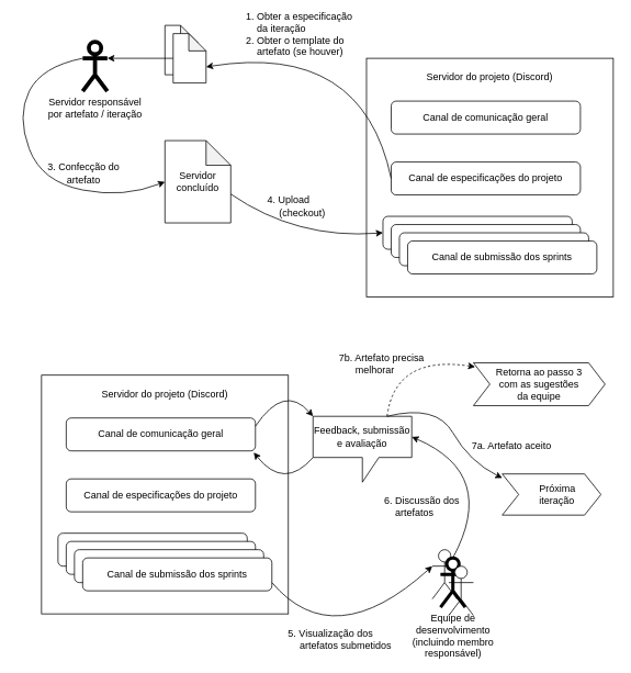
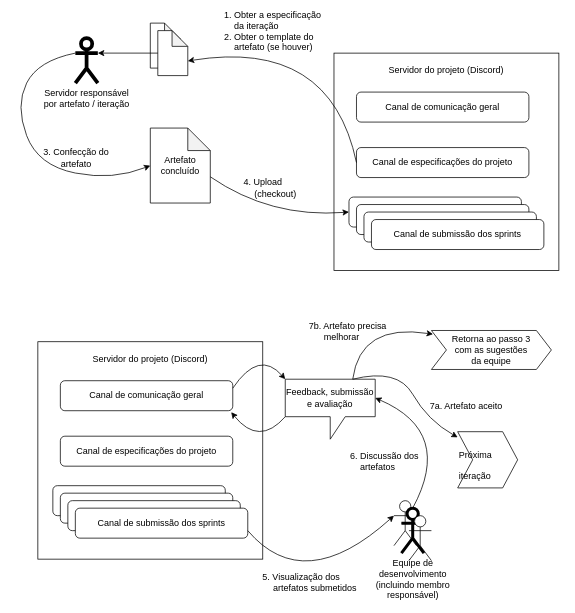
  <mxCell id="0" />
  <mxCell id="1" parent="0" />
  <mxCell id="2" value="" style="group" vertex="1" connectable="0" parent="1"><mxGeometry x="200" y="20" width="50" height="70" as="geometry" /></mxCell>
  <mxCell id="3" value="" style="shape=note;whiteSpace=wrap;html=1;backgroundOutline=1;darkOpacity=0.05;labelBackgroundColor=none;strokeColor=#000000;size=21;" vertex="1" parent="2"><mxGeometry width="40" height="60" as="geometry" /></mxCell>
  <mxCell id="4" value="" style="shape=note;whiteSpace=wrap;html=1;backgroundOutline=1;darkOpacity=0.05;labelBackgroundColor=none;strokeColor=#000000;size=21;" vertex="1" parent="2"><mxGeometry x="10" y="10" width="40" height="60" as="geometry" /></mxCell>
  <mxCell id="5" value="&lt;div&gt;Servidor responsável&lt;br&gt;&lt;/div&gt;&lt;div&gt;por artefato / iteração&lt;br&gt;&lt;/div&gt;&lt;div&gt;&lt;br&gt;&lt;/div&gt;" style="shape=umlActor;verticalLabelPosition=bottom;labelBackgroundColor=#ffffff;verticalAlign=top;html=1;outlineConnect=0;strokeWidth=5;" vertex="1" parent="1"><mxGeometry x="100" y="40" width="30" height="60" as="geometry" /></mxCell>
  <mxCell id="6" value="" style="group" vertex="1" connectable="0" parent="1"><mxGeometry x="445" y="60" width="300" height="290" as="geometry" /></mxCell>
  <mxCell id="7" value="&lt;div&gt;Servidor do projeto (Discord)&lt;/div&gt;&lt;div&gt;&lt;br&gt;&lt;/div&gt;&lt;div&gt;&lt;br&gt;&lt;/div&gt;&lt;div&gt;&lt;br&gt;&lt;/div&gt;&lt;div&gt;&lt;br&gt;&lt;/div&gt;&lt;div&gt;&lt;br&gt;&lt;/div&gt;&lt;div&gt;&lt;br&gt;&lt;/div&gt;&lt;div&gt;&lt;br&gt;&lt;/div&gt;&lt;div&gt;&lt;br&gt;&lt;/div&gt;&lt;div&gt;&lt;br&gt;&lt;/div&gt;&lt;div&gt;&lt;br&gt;&lt;/div&gt;&lt;div&gt;&lt;br&gt;&lt;/div&gt;&lt;div&gt;&lt;br&gt;&lt;/div&gt;&lt;div&gt;&lt;br&gt;&lt;/div&gt;&lt;div&gt;&lt;br&gt;&lt;/div&gt;&lt;div&gt;&lt;br&gt;&lt;/div&gt;&lt;div&gt;&lt;br&gt;&lt;/div&gt;&lt;div&gt;&lt;br&gt;&lt;/div&gt;" style="rounded=0;whiteSpace=wrap;html=1;" vertex="1" parent="6"><mxGeometry width="300" height="290" as="geometry" /></mxCell>
  <mxCell id="8" value="Canal de comunicação geral" style="rounded=1;whiteSpace=wrap;html=1;" vertex="1" parent="6"><mxGeometry x="30" y="52" width="230" height="40" as="geometry" /></mxCell>
  <mxCell id="9" value="&lt;div&gt;Canal de especificações do projeto&lt;/div&gt;" style="rounded=1;whiteSpace=wrap;html=1;" vertex="1" parent="6"><mxGeometry x="30" y="126" width="230" height="40" as="geometry" /></mxCell>
  <mxCell id="10" value="" style="group" vertex="1" connectable="0" parent="6"><mxGeometry x="20" y="192" width="260" height="70" as="geometry" /></mxCell>
  <mxCell id="11" value="&lt;div&gt;Canal de submissão dos sprints&lt;/div&gt;" style="rounded=1;whiteSpace=wrap;html=1;" vertex="1" parent="10"><mxGeometry width="230" height="40" as="geometry" /></mxCell>
  <mxCell id="12" value="&lt;div&gt;Canal de submissão dos sprints&lt;/div&gt;" style="rounded=1;whiteSpace=wrap;html=1;" vertex="1" parent="10"><mxGeometry x="10" y="10" width="230" height="40" as="geometry" /></mxCell>
  <mxCell id="13" value="&lt;div&gt;Canal de submissão dos sprints&lt;/div&gt;" style="rounded=1;whiteSpace=wrap;html=1;" vertex="1" parent="10"><mxGeometry x="20" y="20" width="230" height="40" as="geometry" /></mxCell>
  <mxCell id="14" value="&lt;div&gt;Canal de submissão dos sprints&lt;/div&gt;" style="rounded=1;whiteSpace=wrap;html=1;" vertex="1" parent="10"><mxGeometry x="30" y="30" width="230" height="40" as="geometry" /></mxCell>
  <mxCell id="15" value="" style="edgeStyle=none;rounded=0;orthogonalLoop=1;jettySize=auto;html=1;entryX=1;entryY=0.333;entryDx=0;entryDy=0;entryPerimeter=0;" edge="1" parent="1" source="4" target="5"><mxGeometry relative="1" as="geometry"><mxPoint x="130" y="63" as="targetPoint" /></mxGeometry></mxCell>
- <mxCell id="16" value="&lt;div&gt;Servidor&lt;/div&gt;&lt;div&gt;concluído&lt;br&gt;&lt;/div&gt;" style="shape=note;whiteSpace=wrap;html=1;backgroundOutline=1;darkOpacity=0.05;labelBackgroundColor=none;strokeColor=#000000;" vertex="1" parent="1"><mxGeometry x="200" y="160" width="80" height="100" as="geometry" /></mxCell>
+ <mxCell id="16" value="&lt;div&gt;Artefato&lt;/div&gt;&lt;div&gt;concluído&lt;br&gt;&lt;/div&gt;" style="shape=note;whiteSpace=wrap;html=1;backgroundOutline=1;darkOpacity=0.05;labelBackgroundColor=none;strokeColor=#000000;" vertex="1" parent="1"><mxGeometry x="200" y="160" width="80" height="100" as="geometry" /></mxCell>
  <mxCell id="17" value="" style="curved=1;endArrow=classic;html=1;entryX=0;entryY=0.5;entryDx=0;entryDy=0;entryPerimeter=0;exitX=0;exitY=0.333;exitDx=0;exitDy=0;exitPerimeter=0;" edge="1" parent="1" source="5" target="16"><mxGeometry width="50" height="50" relative="1" as="geometry"><mxPoint x="120" y="150" as="sourcePoint" /><mxPoint x="140" y="160" as="targetPoint" /><Array as="points"><mxPoint x="50" y="70" /><mxPoint x="20" y="130" /><mxPoint x="50" y="210" /><mxPoint x="150" y="230" /></Array></mxGeometry></mxCell>
  <mxCell id="18" value="&lt;div&gt;3. Confecção do&lt;/div&gt;&lt;div&gt;artefato&lt;br&gt;&lt;/div&gt;" style="text;html=1;resizable=0;points=[];align=center;verticalAlign=middle;labelBackgroundColor=none;" vertex="1" connectable="0" parent="17"><mxGeometry x="-0.433" y="15" relative="1" as="geometry"><mxPoint x="59.5" y="77.5" as="offset" /></mxGeometry></mxCell>
  <mxCell id="19" value="" style="curved=1;endArrow=classic;html=1;exitX=0;exitY=0.5;exitDx=0;exitDy=0;entryX=0;entryY=0;entryDx=40;entryDy=40.5;entryPerimeter=0;" edge="1" parent="1" source="9" target="4"><mxGeometry width="50" height="50" relative="1" as="geometry"><mxPoint x="140" y="650" as="sourcePoint" /><mxPoint x="330" y="70" as="targetPoint" /><Array as="points"><mxPoint x="440" y="40" /></Array></mxGeometry></mxCell>
  <mxCell id="20" value="&lt;ol&gt;&lt;li&gt;Obter a especificação&lt;br&gt;da iteração&lt;/li&gt;&lt;li&gt;Obter o template do&lt;br&gt;artefato (se houver)&lt;/li&gt;&lt;/ol&gt;" style="text;html=1;resizable=0;points=[];align=left;verticalAlign=middle;labelBackgroundColor=none;" vertex="1" connectable="0" parent="19"><mxGeometry x="0.042" y="4" relative="1" as="geometry"><mxPoint x="-151.5" y="-17" as="offset" /></mxGeometry></mxCell>
  <mxCell id="21" value="" style="curved=1;endArrow=classic;html=1;entryX=0;entryY=0.5;entryDx=0;entryDy=0;exitX=0;exitY=0;exitDx=80;exitDy=65;exitPerimeter=0;" edge="1" parent="1" source="16" target="11"><mxGeometry width="50" height="50" relative="1" as="geometry"><mxPoint x="410" y="260" as="sourcePoint" /><mxPoint x="460" y="210" as="targetPoint" /><Array as="points"><mxPoint x="360" y="280" /></Array></mxGeometry></mxCell>
  <mxCell id="22" value="&lt;div&gt;4. Upload&lt;/div&gt;&lt;div&gt;&amp;nbsp;&amp;nbsp;&amp;nbsp;&amp;nbsp;&amp;nbsp;&amp;nbsp;&amp;nbsp;&amp;nbsp;&amp;nbsp; (checkout)&lt;/div&gt;" style="text;html=1;resizable=0;points=[];align=center;verticalAlign=middle;labelBackgroundColor=none;fontColor=#000000;" vertex="1" connectable="0" parent="21"><mxGeometry x="-0.096" y="14" relative="1" as="geometry"><mxPoint x="-13.5" y="-25.5" as="offset" /></mxGeometry></mxCell>
  <mxCell id="23" value="" style="group" vertex="1" connectable="0" parent="1"><mxGeometry x="50" y="445" width="300" height="290" as="geometry" /></mxCell>
  <mxCell id="24" value="&lt;div&gt;Servidor do projeto (Discord)&lt;/div&gt;&lt;div&gt;&lt;br&gt;&lt;/div&gt;&lt;div&gt;&lt;br&gt;&lt;/div&gt;&lt;div&gt;&lt;br&gt;&lt;/div&gt;&lt;div&gt;&lt;br&gt;&lt;/div&gt;&lt;div&gt;&lt;br&gt;&lt;/div&gt;&lt;div&gt;&lt;br&gt;&lt;/div&gt;&lt;div&gt;&lt;br&gt;&lt;/div&gt;&lt;div&gt;&lt;br&gt;&lt;/div&gt;&lt;div&gt;&lt;br&gt;&lt;/div&gt;&lt;div&gt;&lt;br&gt;&lt;/div&gt;&lt;div&gt;&lt;br&gt;&lt;/div&gt;&lt;div&gt;&lt;br&gt;&lt;/div&gt;&lt;div&gt;&lt;br&gt;&lt;/div&gt;&lt;div&gt;&lt;br&gt;&lt;/div&gt;&lt;div&gt;&lt;br&gt;&lt;/div&gt;&lt;div&gt;&lt;br&gt;&lt;/div&gt;&lt;div&gt;&lt;br&gt;&lt;/div&gt;" style="rounded=0;whiteSpace=wrap;html=1;" vertex="1" parent="23"><mxGeometry width="300" height="290" as="geometry" /></mxCell>
  <mxCell id="25" value="Canal de comunicação geral" style="rounded=1;whiteSpace=wrap;html=1;" vertex="1" parent="23"><mxGeometry x="30" y="52" width="230" height="40" as="geometry" /></mxCell>
  <mxCell id="26" value="&lt;div&gt;Canal de especificações do projeto&lt;/div&gt;" style="rounded=1;whiteSpace=wrap;html=1;" vertex="1" parent="23"><mxGeometry x="30" y="126" width="230" height="40" as="geometry" /></mxCell>
  <mxCell id="27" value="" style="group" vertex="1" connectable="0" parent="23"><mxGeometry x="20" y="192" width="260" height="70" as="geometry" /></mxCell>
  <mxCell id="28" value="&lt;div&gt;Canal de submissão dos sprints&lt;/div&gt;" style="rounded=1;whiteSpace=wrap;html=1;" vertex="1" parent="27"><mxGeometry width="230" height="40" as="geometry" /></mxCell>
  <mxCell id="29" value="&lt;div&gt;Canal de submissão dos sprints&lt;/div&gt;" style="rounded=1;whiteSpace=wrap;html=1;" vertex="1" parent="27"><mxGeometry x="10" y="10" width="230" height="40" as="geometry" /></mxCell>
  <mxCell id="30" value="&lt;div&gt;Canal de submissão dos sprints&lt;/div&gt;" style="rounded=1;whiteSpace=wrap;html=1;" vertex="1" parent="27"><mxGeometry x="20" y="20" width="230" height="40" as="geometry" /></mxCell>
  <mxCell id="31" value="&lt;div&gt;Canal de submissão dos sprints&lt;/div&gt;" style="rounded=1;whiteSpace=wrap;html=1;" vertex="1" parent="27"><mxGeometry x="30" y="30" width="230" height="40" as="geometry" /></mxCell>
  <mxCell id="32" value="" style="curved=1;endArrow=classic;html=1;fontColor=#000000;exitX=1;exitY=0.75;exitDx=0;exitDy=0;entryX=0;entryY=0.333;entryDx=0;entryDy=0;entryPerimeter=0;" edge="1" parent="1" source="31" target="44"><mxGeometry width="50" height="50" relative="1" as="geometry"><mxPoint x="375" y="695" as="sourcePoint" /><mxPoint x="425" y="645" as="targetPoint" /><Array as="points"><mxPoint x="405" y="785" /></Array></mxGeometry></mxCell>
  <mxCell id="33" value="5. Visualização dos&lt;br&gt;&amp;nbsp;&amp;nbsp;&amp;nbsp;&amp;nbsp;&amp;nbsp;&amp;nbsp;&amp;nbsp;&amp;nbsp;&amp;nbsp;&amp;nbsp; artefatos submetidos" style="text;html=1;resizable=0;points=[];align=center;verticalAlign=middle;labelBackgroundColor=none;fontColor=#000000;labelBorderColor=none;" vertex="1" connectable="0" parent="32"><mxGeometry x="-0.29" y="33" relative="1" as="geometry"><mxPoint x="-18.5" y="15" as="offset" /></mxGeometry></mxCell>
  <mxCell id="34" value="&lt;div align=&quot;center&quot;&gt;Feedback, submissão e avaliação&lt;br&gt;&lt;/div&gt;" style="shape=callout;whiteSpace=wrap;html=1;perimeter=calloutPerimeter;labelBackgroundColor=none;strokeColor=#000000;fontColor=#000000;align=center;" vertex="1" parent="1"><mxGeometry x="380" y="495" width="120" height="80" as="geometry" /></mxCell>
  <mxCell id="35" value="" style="curved=1;endArrow=classic;html=1;fontColor=#000000;entryX=0;entryY=0;entryDx=0;entryDy=0;entryPerimeter=0;exitX=1;exitY=0.25;exitDx=0;exitDy=0;" edge="1" parent="1" source="25" target="34"><mxGeometry width="50" height="50" relative="1" as="geometry"><mxPoint x="425" y="445" as="sourcePoint" /><mxPoint x="600" y="453.5" as="targetPoint" /><Array as="points"><mxPoint x="345" y="455" /></Array></mxGeometry></mxCell>
  <mxCell id="36" value="" style="curved=1;endArrow=classic;html=1;fontColor=#000000;exitX=0.5;exitY=0;exitDx=0;exitDy=0;exitPerimeter=0;entryX=0;entryY=0;entryDx=120;entryDy=25;entryPerimeter=0;strokeWidth=1;" edge="1" parent="1" source="46" target="34"><mxGeometry width="50" height="50" relative="1" as="geometry"><mxPoint x="630" y="453.5" as="sourcePoint" /><mxPoint x="735" y="525" as="targetPoint" /><Array as="points"><mxPoint x="605" y="565" /></Array></mxGeometry></mxCell>
  <mxCell id="37" value="&lt;div align=&quot;left&quot;&gt;6. Discussão dos&lt;/div&gt;&lt;div align=&quot;left&quot;&gt;&amp;nbsp;&amp;nbsp;&amp;nbsp; artefatos&lt;/div&gt;" style="text;html=1;resizable=0;points=[];align=left;verticalAlign=middle;labelBackgroundColor=none;fontColor=#000000;" vertex="1" connectable="0" parent="36"><mxGeometry x="0.581" y="7" relative="1" as="geometry"><mxPoint x="-76.5" y="59.5" as="offset" /></mxGeometry></mxCell>
  <mxCell id="38" value="" style="curved=1;endArrow=classic;html=1;strokeWidth=1;fontColor=#000000;exitX=0;exitY=0;exitDx=0;exitDy=50;exitPerimeter=0;entryX=0.991;entryY=1.05;entryDx=0;entryDy=0;entryPerimeter=0;" edge="1" parent="1" source="34" target="25"><mxGeometry width="50" height="50" relative="1" as="geometry"><mxPoint x="410" y="575" as="sourcePoint" /><mxPoint x="460" y="525" as="targetPoint" /><Array as="points"><mxPoint x="345" y="585" /></Array></mxGeometry></mxCell>
- <mxCell id="39" value="&lt;div&gt;&amp;nbsp;&amp;nbsp;&amp;nbsp;&amp;nbsp;&amp;nbsp;&amp;nbsp;&amp;nbsp;&amp;nbsp;&amp;nbsp;&amp;nbsp;&amp;nbsp;&amp;nbsp; Próxima&lt;/div&gt;&lt;div&gt;&amp;nbsp;&amp;nbsp;&amp;nbsp;&amp;nbsp;&amp;nbsp;&amp;nbsp;&amp;nbsp;&amp;nbsp;&amp;nbsp;&amp;nbsp;&amp;nbsp;&amp;nbsp; iteração&lt;br&gt;&lt;/div&gt;" style="shape=step;perimeter=stepPerimeter;whiteSpace=wrap;html=1;fixedSize=1;labelBackgroundColor=none;strokeColor=#000000;strokeWidth=1;fontColor=#000000;align=left;" vertex="1" parent="1"><mxGeometry x="610" y="565" width="120" height="50" as="geometry" /></mxCell>
+ <mxCell id="39" value="&lt;div&gt;&amp;nbsp;&amp;nbsp;&amp;nbsp;&amp;nbsp;&amp;nbsp;&amp;nbsp;&amp;nbsp;&amp;nbsp;&amp;nbsp;&amp;nbsp;&amp;nbsp;&amp;nbsp; Próxima&lt;/div&gt;&lt;div&gt;&amp;nbsp;&amp;nbsp;&amp;nbsp;&amp;nbsp;&amp;nbsp;&amp;nbsp;&amp;nbsp;&amp;nbsp;&amp;nbsp;&amp;nbsp;&amp;nbsp;&amp;nbsp; iteração&lt;br&gt;&lt;/div&gt;" style="shape=step;perimeter=stepPerimeter;whiteSpace=wrap;html=1;fixedSize=1;labelBackgroundColor=none;strokeColor=#000000;strokeWidth=1;fontColor=#000000;align=left;" vertex="1" parent="1"><mxGeometry x="610" y="565" width="80" height="75" as="geometry" /></mxCell>
  <mxCell id="40" value="" style="curved=1;endArrow=classic;html=1;strokeWidth=1;fontColor=#000000;entryX=0;entryY=0.1;entryDx=0;entryDy=0;entryPerimeter=0;exitX=0.75;exitY=0;exitDx=0;exitDy=0;exitPerimeter=0;" edge="1" parent="1" source="34" target="39"><mxGeometry width="50" height="50" relative="1" as="geometry"><mxPoint x="500" y="495" as="sourcePoint" /><mxPoint x="780" y="660" as="targetPoint" /><Array as="points"><mxPoint x="530" y="480" /><mxPoint x="570" y="550" /></Array></mxGeometry></mxCell>
  <mxCell id="41" value="7a. Artefato aceito" style="text;html=1;resizable=0;points=[];align=center;verticalAlign=middle;labelBackgroundColor=#ffffff;fontColor=#000000;" vertex="1" connectable="0" parent="40"><mxGeometry x="-0.033" y="-24" relative="1" as="geometry"><mxPoint x="96.5" y="13" as="offset" /></mxGeometry></mxCell>
  <mxCell id="42" value="" style="group" vertex="1" connectable="0" parent="1"><mxGeometry x="525" y="657" width="50" height="80" as="geometry" /></mxCell>
  <mxCell id="43" value="" style="group" vertex="1" connectable="0" parent="42"><mxGeometry width="50" height="80" as="geometry" /></mxCell>
  <mxCell id="44" value="&lt;div&gt;&lt;br&gt;&lt;/div&gt;" style="shape=umlActor;verticalLabelPosition=bottom;labelBackgroundColor=#ffffff;verticalAlign=top;html=1;outlineConnect=0;" vertex="1" parent="43"><mxGeometry width="30" height="60" as="geometry" /></mxCell>
  <mxCell id="45" value="&lt;div&gt;Equipe de&lt;/div&gt;&lt;div&gt;desenvolvimento&lt;/div&gt;&lt;div&gt;(incluindo membro&lt;/div&gt;&lt;div&gt;responsável)&lt;br&gt;&lt;/div&gt;" style="shape=umlActor;verticalLabelPosition=bottom;labelBackgroundColor=#ffffff;verticalAlign=top;html=1;outlineConnect=0;" vertex="1" parent="43"><mxGeometry x="10" y="10" width="30" height="60" as="geometry" /></mxCell>
  <mxCell id="46" value="&lt;div&gt;&lt;br&gt;&lt;/div&gt;" style="shape=umlActor;verticalLabelPosition=bottom;labelBackgroundColor=#ffffff;verticalAlign=top;html=1;outlineConnect=0;strokeWidth=4;" vertex="1" parent="43"><mxGeometry x="10" y="10" width="30" height="60" as="geometry" /></mxCell>
  <mxCell id="47" value="" style="shape=umlActor;verticalLabelPosition=bottom;labelBackgroundColor=#ffffff;verticalAlign=top;html=1;outlineConnect=0;" vertex="1" parent="43"><mxGeometry x="20" y="20" width="30" height="60" as="geometry" /></mxCell>
- <mxCell id="48" value="" style="curved=1;endArrow=classic;html=1;strokeWidth=1;fontColor=#000000;exitX=0.75;exitY=0;exitDx=0;exitDy=0;exitPerimeter=0;dashed=1;entryX=0.013;entryY=0.096;entryDx=0;entryDy=0;entryPerimeter=0;" edge="1" parent="1" source="34" target="50"><mxGeometry width="50" height="50" relative="1" as="geometry"><mxPoint x="455" y="470" as="sourcePoint" /><mxPoint x="380" y="430" as="targetPoint" /><Array as="points"><mxPoint x="480" y="420" /></Array></mxGeometry></mxCell>
+ <mxCell id="48" value="" style="curved=1;endArrow=classic;html=1;strokeWidth=1;fontColor=#000000;exitX=0.75;exitY=0;exitDx=0;exitDy=0;exitPerimeter=0;dashed=0;entryX=0.013;entryY=0.096;entryDx=0;entryDy=0;entryPerimeter=0;" edge="1" parent="1" source="34" target="50"><mxGeometry width="50" height="50" relative="1" as="geometry"><mxPoint x="455" y="470" as="sourcePoint" /><mxPoint x="380" y="430" as="targetPoint" /><Array as="points"><mxPoint x="480" y="420" /></Array></mxGeometry></mxCell>
  <mxCell id="49" value="&lt;div&gt;7b. Artefato precisa&lt;/div&gt;&lt;div align=&quot;left&quot;&gt;&amp;nbsp;&amp;nbsp;&amp;nbsp;&amp;nbsp;&amp;nbsp; melhorar&lt;/div&gt;" style="text;html=1;resizable=0;points=[];align=left;verticalAlign=middle;labelBackgroundColor=none;fontColor=#000000;" vertex="1" connectable="0" parent="48"><mxGeometry x="-0.496" y="-20" relative="1" as="geometry"><mxPoint x="-85.5" y="-24" as="offset" /></mxGeometry></mxCell>
  <mxCell id="50" value="&lt;div align=&quot;center&quot;&gt;Retorna ao passo 3&lt;/div&gt;&lt;div align=&quot;center&quot;&gt;com as sugestões&lt;/div&gt;&lt;div align=&quot;center&quot;&gt;da equipe&lt;/div&gt;" style="shape=step;perimeter=stepPerimeter;whiteSpace=wrap;html=1;fixedSize=1;labelBackgroundColor=none;strokeColor=#000000;strokeWidth=1;fontColor=#000000;align=center;rotation=0;" vertex="1" parent="1"><mxGeometry x="575" y="430" width="160" height="52" as="geometry" /></mxCell>
